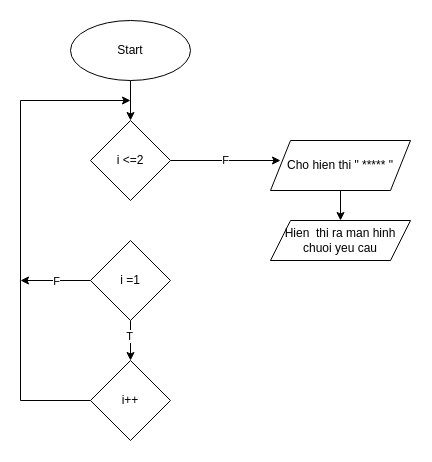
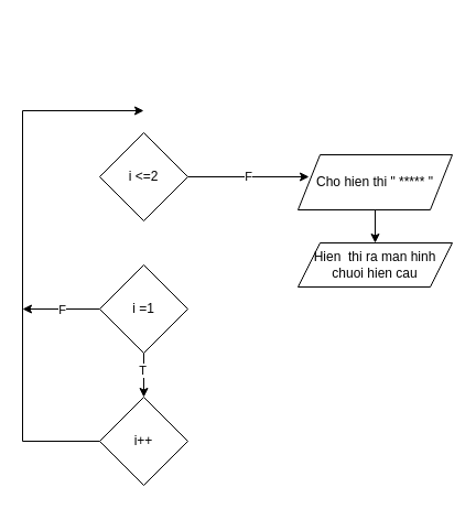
  <mxCell id="0" />
  <mxCell id="1" parent="0" />
- <mxCell id="2" value="" style="edgeStyle=orthogonalEdgeStyle;rounded=0;orthogonalLoop=1;jettySize=auto;html=1;" edge="1" parent="1" source="3" target="5"><mxGeometry relative="1" as="geometry" /></mxCell>
- <mxCell id="3" value="Start" style="ellipse;whiteSpace=wrap;html=1;" vertex="1" parent="1"><mxGeometry x="70" y="20" width="120" height="60" as="geometry" /></mxCell>
  <mxCell id="4" value="F" style="edgeStyle=orthogonalEdgeStyle;rounded=0;orthogonalLoop=1;jettySize=auto;html=1;" edge="1" parent="1" source="5"><mxGeometry relative="1" as="geometry"><mxPoint x="280" y="160" as="targetPoint" /></mxGeometry></mxCell>
  <mxCell id="5" value="i &amp;lt;=2" style="rhombus;whiteSpace=wrap;html=1;" vertex="1" parent="1"><mxGeometry x="90" y="120" width="80" height="80" as="geometry" /></mxCell>
  <mxCell id="6" value="" style="edgeStyle=orthogonalEdgeStyle;rounded=0;orthogonalLoop=1;jettySize=auto;html=1;" edge="1" parent="1" source="9" target="11"><mxGeometry relative="1" as="geometry" /></mxCell>
  <mxCell id="7" value="T" style="edgeLabel;html=1;align=center;verticalAlign=middle;resizable=0;points=[];" connectable="0" vertex="1" parent="6"><mxGeometry x="-0.264" y="-2" relative="1" as="geometry"><mxPoint as="offset" /></mxGeometry></mxCell>
  <mxCell id="8" value="F" style="edgeStyle=orthogonalEdgeStyle;rounded=0;orthogonalLoop=1;jettySize=auto;html=1;" edge="1" parent="1" source="9"><mxGeometry relative="1" as="geometry"><mxPoint x="20" y="280" as="targetPoint" /></mxGeometry></mxCell>
  <mxCell id="9" value="i =1" style="rhombus;whiteSpace=wrap;html=1;" vertex="1" parent="1"><mxGeometry x="90" y="240" width="80" height="80" as="geometry" /></mxCell>
  <mxCell id="10" style="edgeStyle=orthogonalEdgeStyle;rounded=0;orthogonalLoop=1;jettySize=auto;html=1;" edge="1" parent="1" source="11"><mxGeometry relative="1" as="geometry"><mxPoint x="130" y="100" as="targetPoint" /><Array as="points"><mxPoint x="20" y="400" /></Array></mxGeometry></mxCell>
  <mxCell id="11" value="i++" style="rhombus;whiteSpace=wrap;html=1;" vertex="1" parent="1"><mxGeometry x="90" y="360" width="80" height="80" as="geometry" /></mxCell>
  <mxCell id="12" value="" style="edgeStyle=orthogonalEdgeStyle;rounded=0;orthogonalLoop=1;jettySize=auto;html=1;" edge="1" parent="1" source="13" target="14"><mxGeometry relative="1" as="geometry" /></mxCell>
  <mxCell id="13" value="Cho hien thi &quot; ***** &quot;" style="shape=parallelogram;perimeter=parallelogramPerimeter;whiteSpace=wrap;html=1;fixedSize=1;" vertex="1" parent="1"><mxGeometry x="270" y="140" width="140" height="50" as="geometry" /></mxCell>
- <mxCell id="14" value="Hien&amp;nbsp; thi ra man hinh chuoi yeu cau" style="shape=parallelogram;perimeter=parallelogramPerimeter;whiteSpace=wrap;html=1;fixedSize=1;" vertex="1" parent="1"><mxGeometry x="270" y="220" width="140" height="40" as="geometry" /></mxCell>
+ <mxCell id="14" value="Hien&amp;nbsp; thi ra man hinh chuoi hien cau" style="shape=parallelogram;perimeter=parallelogramPerimeter;whiteSpace=wrap;html=1;fixedSize=1;" vertex="1" parent="1"><mxGeometry x="270" y="220" width="140" height="40" as="geometry" /></mxCell>
